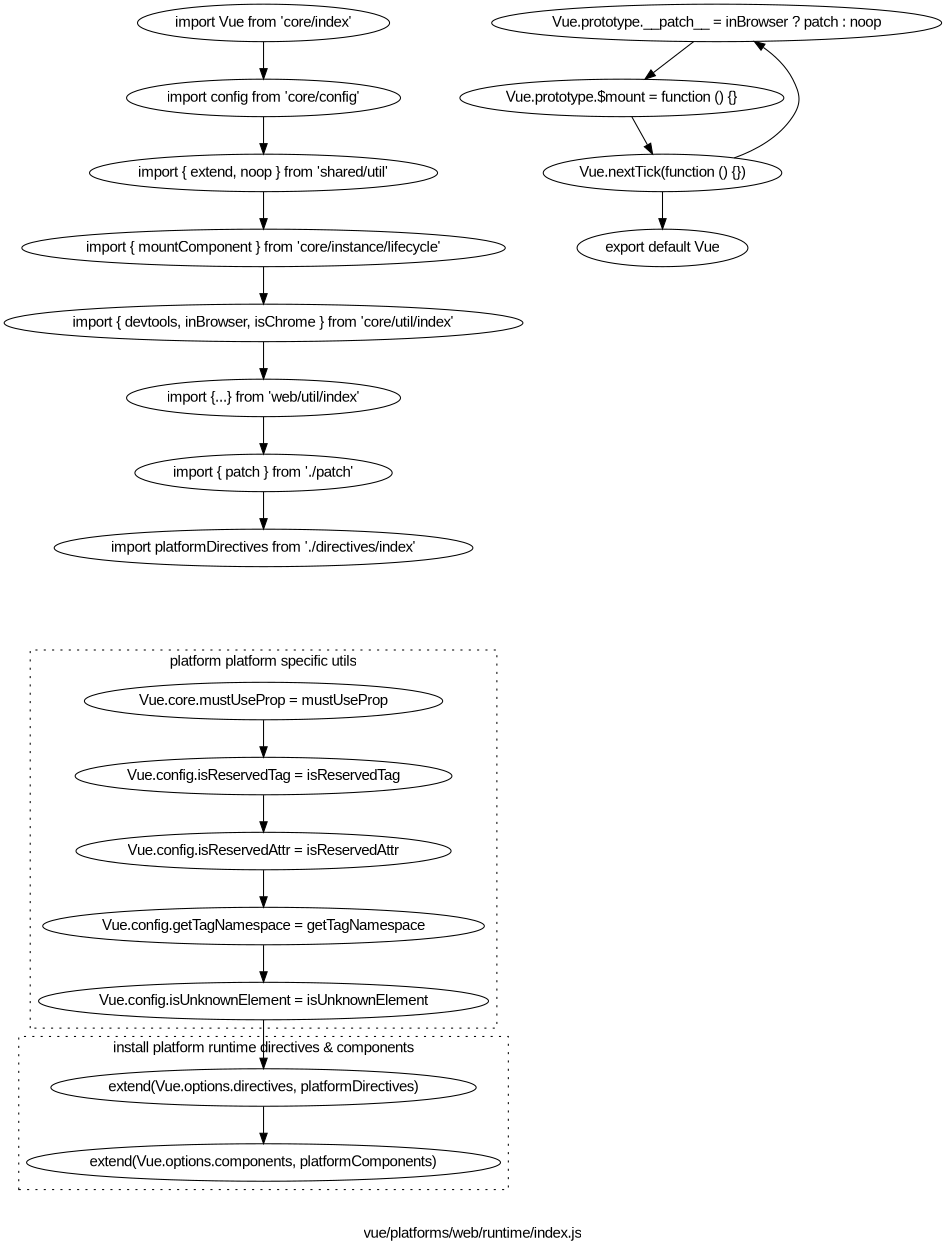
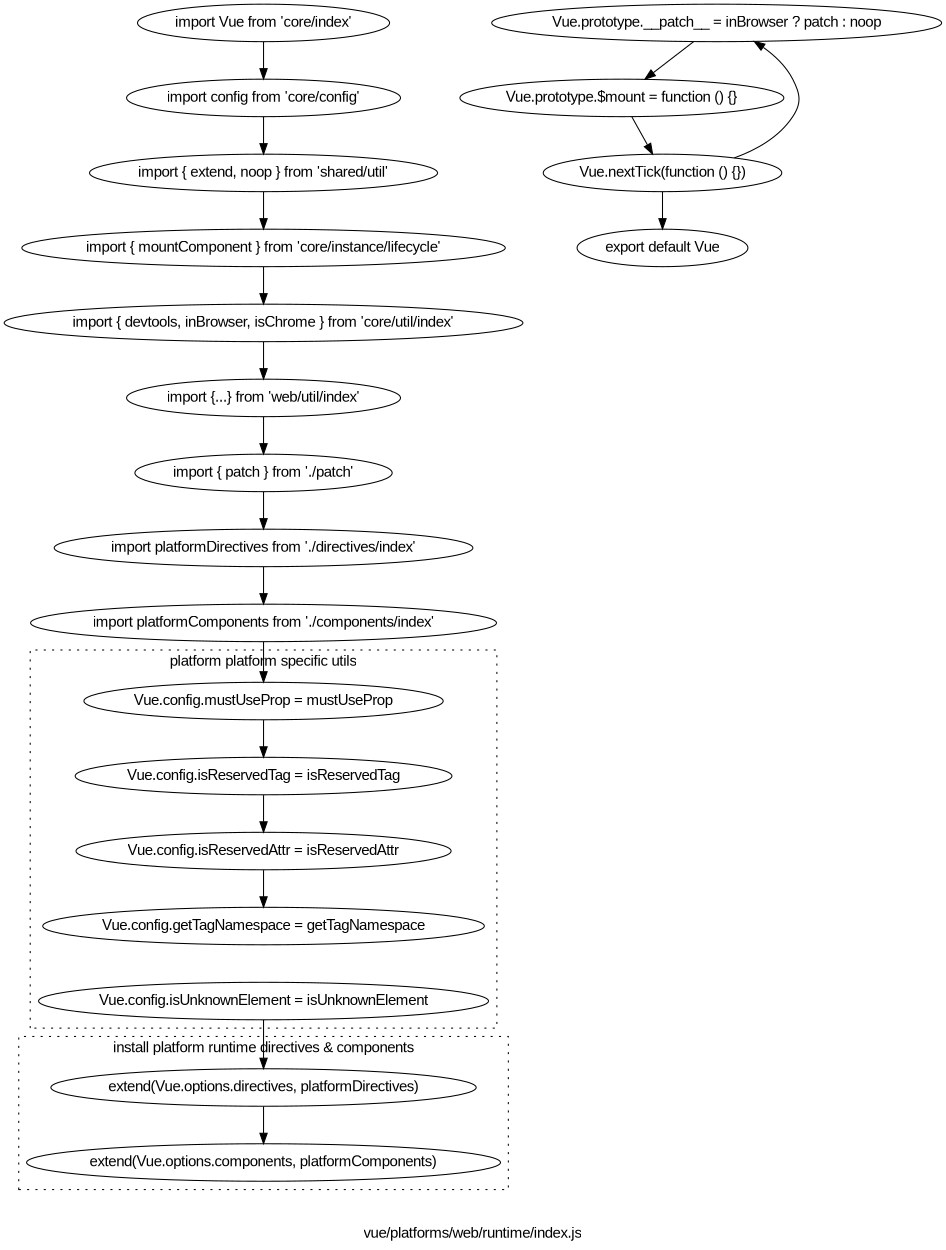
  digraph {
    fontname="Liberation Sans"
    label="vue/platforms/web/runtime/index.js"
    node [fontname="Liberation Sans"]
    edge [fontname="Liberation Sans"]
-   n1 [label="Vue.core.mustUseProp = mustUseProp"]
+   n1 [label="Vue.config.mustUseProp = mustUseProp"]
    n2 [label="Vue.config.isReservedTag = isReservedTag"]
    n3 [label="Vue.config.isReservedAttr = isReservedAttr"]
    n4 [label="Vue.config.getTagNamespace = getTagNamespace"]
    n5 [label="Vue.config.isUnknownElement = isUnknownElement"]
    n6 [label="extend(Vue.options.directives, platformDirectives)"]
    n7 [label="extend(Vue.options.components, platformComponents)"]
    n8 [label="import Vue from 'core/index'"]
    n9 [label="import config from 'core/config'"]
    n10 [label="import { extend, noop } from 'shared/util'"]
    n11 [label="import { mountComponent } from 'core/instance/lifecycle'"]
    n12 [label="import { devtools, inBrowser, isChrome } from 'core/util/index'"]
    n13 [label="import {...} from 'web/util/index'"]
    n14 [label="import { patch } from './patch'"]
    n15 [label="import platformDirectives from './directives/index'"]
+   n16 [label="import platformComponents from './components/index'"]
    n17 [label="Vue.prototype.__patch__ = inBrowser ? patch : noop"]
    n18 [label="Vue.prototype.$mount = function () {}"]
    n19 [label="Vue.nextTick(function () {})"]
    n20 [label="export default Vue"]
    subgraph cluster_1 {
      label="platform platform specific utils"
      style=dotted
      n1
      n2
      n3
      n4
      n5
    }
    subgraph cluster_2 {
      label="install platform runtime directives & components"
      style=dotted
      n6
      n7
    }
    n1 -> n2
    n2 -> n3
    n3 -> n4
-   n4 -> n5
    n5 -> n6
    n6 -> n7
    n8 -> n9
    n9 -> n10
    n10 -> n11
    n11 -> n12
    n12 -> n13
    n13 -> n14
    n14 -> n15
+   n15 -> n16
+   n16 -> n1
    n17 -> n18
    n18 -> n19
    n19 -> n17
    n19 -> n20
  }
